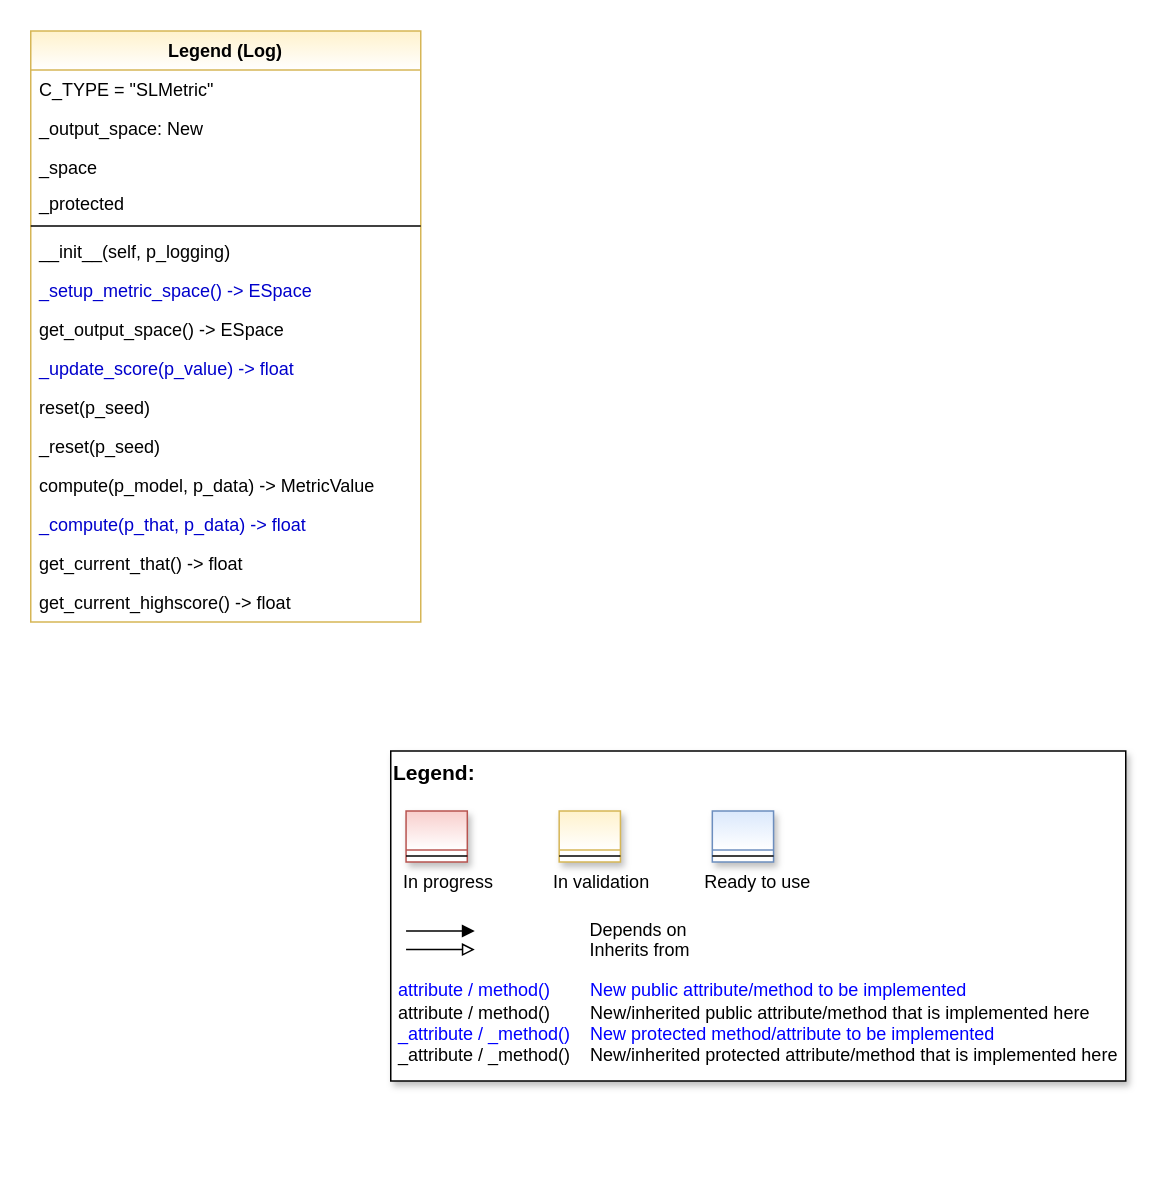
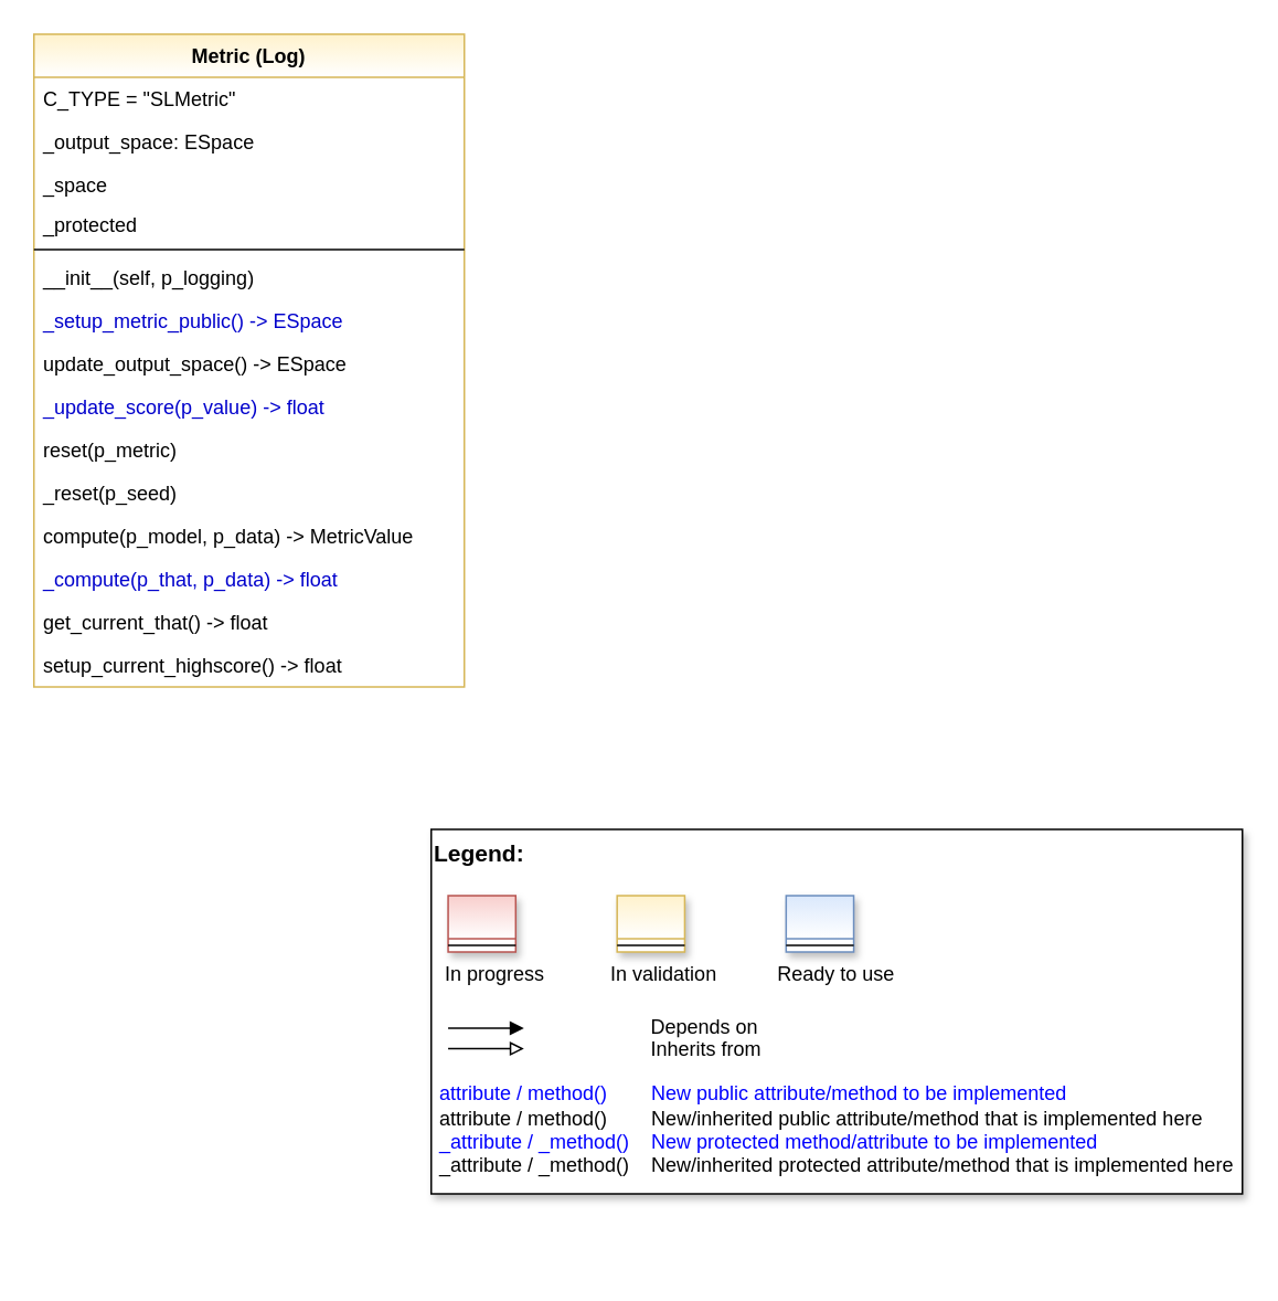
  <mxCell id="0" />
  <mxCell id="1" parent="0" />
- <mxCell id="2" value="Legend (Log)" style="swimlane;fontStyle=1;align=center;verticalAlign=top;childLayout=stackLayout;horizontal=1;startSize=26;horizontalStack=0;resizeParent=1;resizeParentMax=0;resizeLast=0;collapsible=1;marginBottom=0;fillColor=#fff2cc;strokeColor=#d6b656;swimlaneFillColor=default;gradientColor=#FFFFFF;" vertex="1" parent="1"><mxGeometry x="20" y="20" width="260" height="394" as="geometry" /></mxCell>
+ <mxCell id="2" value="Metric (Log)" style="swimlane;fontStyle=1;align=center;verticalAlign=top;childLayout=stackLayout;horizontal=1;startSize=26;horizontalStack=0;resizeParent=1;resizeParentMax=0;resizeLast=0;collapsible=1;marginBottom=0;fillColor=#fff2cc;strokeColor=#d6b656;swimlaneFillColor=default;gradientColor=#FFFFFF;" vertex="1" parent="1"><mxGeometry x="20" y="20" width="260" height="394" as="geometry" /></mxCell>
  <mxCell id="3" value="C_TYPE = &quot;SLMetric&quot;" style="text;strokeColor=none;fillColor=none;align=left;verticalAlign=top;spacingLeft=4;spacingRight=4;overflow=hidden;rotatable=0;points=[[0,0.5],[1,0.5]];portConstraint=eastwest;" vertex="1" parent="2"><mxGeometry y="26" width="260" height="26" as="geometry" /></mxCell>
- <mxCell id="4" value="_output_space: New" style="text;strokeColor=none;fillColor=none;align=left;verticalAlign=top;spacingLeft=4;spacingRight=4;overflow=hidden;rotatable=0;points=[[0,0.5],[1,0.5]];portConstraint=eastwest;" vertex="1" parent="2"><mxGeometry y="52" width="260" height="26" as="geometry" /></mxCell>
+ <mxCell id="4" value="_output_space: ESpace" style="text;strokeColor=none;fillColor=none;align=left;verticalAlign=top;spacingLeft=4;spacingRight=4;overflow=hidden;rotatable=0;points=[[0,0.5],[1,0.5]];portConstraint=eastwest;" vertex="1" parent="2"><mxGeometry y="52" width="260" height="26" as="geometry" /></mxCell>
  <mxCell id="5" value="_space" style="text;strokeColor=none;fillColor=none;align=left;verticalAlign=top;spacingLeft=4;spacingRight=4;overflow=hidden;rotatable=0;points=[[0,0.5],[1,0.5]];portConstraint=eastwest;" vertex="1" parent="2"><mxGeometry y="78" width="260" height="24" as="geometry" /></mxCell>
  <mxCell id="6" value="_protected" style="text;strokeColor=none;fillColor=none;align=left;verticalAlign=top;spacingLeft=4;spacingRight=4;overflow=hidden;rotatable=0;points=[[0,0.5],[1,0.5]];portConstraint=eastwest;" vertex="1" parent="2"><mxGeometry y="102" width="260" height="24" as="geometry" /></mxCell>
  <mxCell id="7" value="" style="line;strokeWidth=1;fillColor=none;align=left;verticalAlign=middle;spacingTop=-1;spacingLeft=3;spacingRight=3;rotatable=0;labelPosition=right;points=[];portConstraint=eastwest;" vertex="1" parent="2"><mxGeometry y="126" width="260" height="8" as="geometry" /></mxCell>
  <mxCell id="8" value="__init__(self, p_logging)" style="text;strokeColor=none;fillColor=none;align=left;verticalAlign=top;spacingLeft=4;spacingRight=4;overflow=hidden;rotatable=0;points=[[0,0.5],[1,0.5]];portConstraint=eastwest;" vertex="1" parent="2"><mxGeometry y="134" width="260" height="26" as="geometry" /></mxCell>
- <mxCell id="9" value="_setup_metric_space() -&gt; ESpace" style="text;strokeColor=none;fillColor=none;align=left;verticalAlign=top;spacingLeft=4;spacingRight=4;overflow=hidden;rotatable=0;points=[[0,0.5],[1,0.5]];portConstraint=eastwest;fontColor=#0000CC;" vertex="1" parent="2"><mxGeometry y="160" width="260" height="26" as="geometry" /></mxCell>
- <mxCell id="10" value="get_output_space() -&gt; ESpace" style="text;strokeColor=none;fillColor=none;align=left;verticalAlign=top;spacingLeft=4;spacingRight=4;overflow=hidden;rotatable=0;points=[[0,0.5],[1,0.5]];portConstraint=eastwest;" vertex="1" parent="2"><mxGeometry y="186" width="260" height="26" as="geometry" /></mxCell>
+ <mxCell id="9" value="_setup_metric_public() -&gt; ESpace" style="text;strokeColor=none;fillColor=none;align=left;verticalAlign=top;spacingLeft=4;spacingRight=4;overflow=hidden;rotatable=0;points=[[0,0.5],[1,0.5]];portConstraint=eastwest;fontColor=#0000CC;" vertex="1" parent="2"><mxGeometry y="160" width="260" height="26" as="geometry" /></mxCell>
+ <mxCell id="10" value="update_output_space() -&gt; ESpace" style="text;strokeColor=none;fillColor=none;align=left;verticalAlign=top;spacingLeft=4;spacingRight=4;overflow=hidden;rotatable=0;points=[[0,0.5],[1,0.5]];portConstraint=eastwest;" vertex="1" parent="2"><mxGeometry y="186" width="260" height="26" as="geometry" /></mxCell>
  <mxCell id="11" value="_update_score(p_value) -&gt; float" style="text;strokeColor=none;fillColor=none;align=left;verticalAlign=top;spacingLeft=4;spacingRight=4;overflow=hidden;rotatable=0;points=[[0,0.5],[1,0.5]];portConstraint=eastwest;fontColor=#0000CC;" vertex="1" parent="2"><mxGeometry y="212" width="260" height="26" as="geometry" /></mxCell>
- <mxCell id="12" value="reset(p_seed)" style="text;strokeColor=none;fillColor=none;align=left;verticalAlign=top;spacingLeft=4;spacingRight=4;overflow=hidden;rotatable=0;points=[[0,0.5],[1,0.5]];portConstraint=eastwest;" vertex="1" parent="2"><mxGeometry y="238" width="260" height="26" as="geometry" /></mxCell>
+ <mxCell id="12" value="reset(p_metric)" style="text;strokeColor=none;fillColor=none;align=left;verticalAlign=top;spacingLeft=4;spacingRight=4;overflow=hidden;rotatable=0;points=[[0,0.5],[1,0.5]];portConstraint=eastwest;" vertex="1" parent="2"><mxGeometry y="238" width="260" height="26" as="geometry" /></mxCell>
  <mxCell id="13" value="_reset(p_seed)" style="text;strokeColor=none;fillColor=none;align=left;verticalAlign=top;spacingLeft=4;spacingRight=4;overflow=hidden;rotatable=0;points=[[0,0.5],[1,0.5]];portConstraint=eastwest;fontColor=default;" vertex="1" parent="2"><mxGeometry y="264" width="260" height="26" as="geometry" /></mxCell>
  <mxCell id="14" value="compute(p_model, p_data) -&gt; MetricValue" style="text;strokeColor=none;fillColor=none;align=left;verticalAlign=top;spacingLeft=4;spacingRight=4;overflow=hidden;rotatable=0;points=[[0,0.5],[1,0.5]];portConstraint=eastwest;" vertex="1" parent="2"><mxGeometry y="290" width="260" height="26" as="geometry" /></mxCell>
  <mxCell id="15" value="_compute(p_that, p_data) -&gt; float" style="text;strokeColor=none;fillColor=none;align=left;verticalAlign=top;spacingLeft=4;spacingRight=4;overflow=hidden;rotatable=0;points=[[0,0.5],[1,0.5]];portConstraint=eastwest;fontColor=#0000CC;" vertex="1" parent="2"><mxGeometry y="316" width="260" height="26" as="geometry" /></mxCell>
  <mxCell id="16" value="get_current_that() -&gt; float" style="text;strokeColor=none;fillColor=none;align=left;verticalAlign=top;spacingLeft=4;spacingRight=4;overflow=hidden;rotatable=0;points=[[0,0.5],[1,0.5]];portConstraint=eastwest;fontColor=default;" vertex="1" parent="2"><mxGeometry y="342" width="260" height="26" as="geometry" /></mxCell>
- <mxCell id="17" value="get_current_highscore() -&gt; float" style="text;strokeColor=none;fillColor=none;align=left;verticalAlign=top;spacingLeft=4;spacingRight=4;overflow=hidden;rotatable=0;points=[[0,0.5],[1,0.5]];portConstraint=eastwest;fontColor=default;" vertex="1" parent="2"><mxGeometry y="368" width="260" height="26" as="geometry" /></mxCell>
+ <mxCell id="17" value="setup_current_highscore() -&gt; float" style="text;strokeColor=none;fillColor=none;align=left;verticalAlign=top;spacingLeft=4;spacingRight=4;overflow=hidden;rotatable=0;points=[[0,0.5],[1,0.5]];portConstraint=eastwest;fontColor=default;" vertex="1" parent="2"><mxGeometry y="368" width="260" height="26" as="geometry" /></mxCell>
  <mxCell id="18" value="" style="group" vertex="1" connectable="0" parent="1"><mxGeometry x="260" y="500" width="490" height="220" as="geometry" /></mxCell>
  <mxCell id="19" value="&lt;font color=&quot;#000000&quot; size=&quot;1&quot;&gt;&lt;b style=&quot;font-size: 14px&quot;&gt;Legend:&lt;br&gt;&lt;/b&gt;&lt;/font&gt;&lt;br&gt;&lt;br&gt;&lt;br&gt;&lt;font color=&quot;#0000ff&quot; style=&quot;font-size: 6px&quot;&gt;&lt;br&gt;&lt;/font&gt;&lt;span style=&quot;color: rgb(0 , 0 , 0)&quot;&gt;&lt;font style=&quot;font-size: 4px&quot;&gt;&amp;nbsp; &amp;nbsp;&lt;/font&gt;&amp;nbsp;In progress&amp;nbsp; &amp;nbsp; &amp;nbsp; &amp;nbsp; &amp;nbsp; &amp;nbsp; In validation&amp;nbsp; &amp;nbsp; &amp;nbsp; &amp;nbsp; &amp;nbsp; &amp;nbsp;Ready to use&lt;/span&gt;&lt;font color=&quot;#000000&quot;&gt;&amp;nbsp;&lt;br&gt;&lt;/font&gt;&lt;font color=&quot;#0000ff&quot;&gt;&lt;br&gt;&lt;br&gt;&lt;br&gt;&lt;br&gt;&amp;nbsp;attribute / method()&amp;nbsp; &amp;nbsp; &amp;nbsp; &amp;nbsp; New public attribute/method to be implemented&lt;/font&gt;&lt;br&gt;&lt;font color=&quot;#000000&quot;&gt;&amp;nbsp;&lt;/font&gt;&lt;font color=&quot;#000000&quot;&gt;attribute / method()&lt;span&gt;&#09;&lt;/span&gt;&amp;nbsp; &amp;nbsp; &amp;nbsp; &amp;nbsp;New/inherited public attribute/method that is implemented here&lt;br&gt;&lt;/font&gt;&lt;font color=&quot;#0000ff&quot;&gt;&amp;nbsp;_attribute /&amp;nbsp;&lt;/font&gt;&lt;font color=&quot;#0000ff&quot;&gt;_method()&amp;nbsp; &amp;nbsp; New protected method/attribute to be implemented&lt;/font&gt;&lt;br&gt;&lt;font color=&quot;#000000&quot;&gt;&amp;nbsp;_attribute / _method()&amp;nbsp; &amp;nbsp; New/inherited protected attribute/method that is implemented here&lt;br&gt;&lt;/font&gt;&lt;font color=&quot;#000000&quot;&gt;&lt;br&gt;&lt;br&gt;&lt;br&gt;&lt;br&gt;&lt;br&gt;&lt;/font&gt;" style="text;html=1;align=left;verticalAlign=top;whiteSpace=wrap;rounded=0;fontColor=#006600;strokeColor=#000000;shadow=1;fillColor=#ffffff;" vertex="1" parent="18"><mxGeometry width="490.0" height="220" as="geometry" /></mxCell>
  <mxCell id="20" value="Depends on" style="endArrow=block;html=1;labelPosition=right;verticalLabelPosition=middle;align=left;verticalAlign=middle;endFill=1;fontSize=12;" edge="1" parent="18"><mxGeometry x="-1623.125" y="-2180" width="51.042" height="50" as="geometry"><mxPoint x="10.208" y="120.003" as="sourcePoint" /><mxPoint x="55.991" y="120.003" as="targetPoint" /><mxPoint x="98" as="offset" /><Array as="points"><mxPoint x="30.625" y="120" /></Array></mxGeometry></mxCell>
  <mxCell id="21" value="Inherits from" style="endArrow=block;html=1;labelPosition=right;verticalLabelPosition=middle;align=left;verticalAlign=middle;endFill=0;fontSize=12;" edge="1" parent="18"><mxGeometry x="-1623.125" y="-2180" width="51.042" height="50" as="geometry"><mxPoint x="10.208" y="132.385" as="sourcePoint" /><mxPoint x="55.991" y="132.385" as="targetPoint" /><mxPoint x="98" y="1" as="offset" /></mxGeometry></mxCell>
  <mxCell id="22" value="" style="swimlane;fontStyle=3;align=center;verticalAlign=top;childLayout=stackLayout;horizontal=1;startSize=26;horizontalStack=0;resizeParent=1;resizeLast=0;collapsible=1;marginBottom=0;rounded=0;shadow=1;strokeWidth=1;fillColor=#f8cecc;strokeColor=#b85450;gradientColor=#ffffff;swimlaneFillColor=#ffffff;" vertex="1" parent="18"><mxGeometry x="10.208" y="40" width="40.833" height="34" as="geometry"><mxRectangle x="230" y="140" width="160" height="26" as="alternateBounds" /></mxGeometry></mxCell>
  <mxCell id="23" value="" style="line;html=1;strokeWidth=1;align=left;verticalAlign=middle;spacingTop=-1;spacingLeft=3;spacingRight=3;rotatable=0;labelPosition=right;points=[];portConstraint=eastwest;" vertex="1" parent="22"><mxGeometry y="26" width="40.833" height="8" as="geometry" /></mxCell>
  <mxCell id="24" value="" style="swimlane;fontStyle=3;align=center;verticalAlign=top;childLayout=stackLayout;horizontal=1;startSize=26;horizontalStack=0;resizeParent=1;resizeLast=0;collapsible=1;marginBottom=0;rounded=0;shadow=1;strokeWidth=1;fillColor=#fff2cc;strokeColor=#d6b656;gradientColor=#ffffff;swimlaneFillColor=#ffffff;" vertex="1" parent="18"><mxGeometry x="112.292" y="40" width="40.833" height="34" as="geometry"><mxRectangle x="230" y="140" width="160" height="26" as="alternateBounds" /></mxGeometry></mxCell>
  <mxCell id="25" value="" style="line;html=1;strokeWidth=1;align=left;verticalAlign=middle;spacingTop=-1;spacingLeft=3;spacingRight=3;rotatable=0;labelPosition=right;points=[];portConstraint=eastwest;" vertex="1" parent="24"><mxGeometry y="26" width="40.833" height="8" as="geometry" /></mxCell>
  <mxCell id="26" value="" style="swimlane;fontStyle=3;align=center;verticalAlign=top;childLayout=stackLayout;horizontal=1;startSize=26;horizontalStack=0;resizeParent=1;resizeLast=0;collapsible=1;marginBottom=0;rounded=0;shadow=1;strokeWidth=1;fillColor=#dae8fc;strokeColor=#6c8ebf;gradientColor=#ffffff;swimlaneFillColor=#ffffff;" vertex="1" parent="18"><mxGeometry x="214.375" y="40" width="40.833" height="34" as="geometry"><mxRectangle x="230" y="140" width="160" height="26" as="alternateBounds" /></mxGeometry></mxCell>
  <mxCell id="27" value="" style="line;html=1;strokeWidth=1;align=left;verticalAlign=middle;spacingTop=-1;spacingLeft=3;spacingRight=3;rotatable=0;labelPosition=right;points=[];portConstraint=eastwest;" vertex="1" parent="26"><mxGeometry y="26" width="40.833" height="8" as="geometry" /></mxCell>
